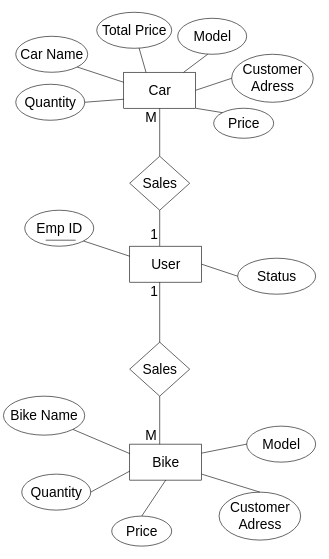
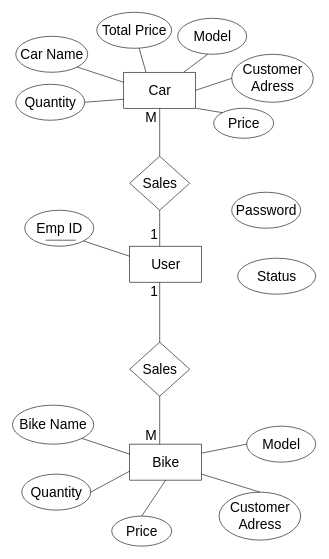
  <mxCell id="0" />
  <mxCell id="1" parent="0" />
  <mxCell id="2" value="Car Name" style="ellipse;whiteSpace=wrap;html=1;fontSize=23;" vertex="1" parent="1"><mxGeometry x="25.5" y="60" width="120" height="60" as="geometry" /></mxCell>
  <mxCell id="3" value="Quantity" style="ellipse;whiteSpace=wrap;html=1;fontSize=23;" vertex="1" parent="1"><mxGeometry x="25.5" y="140" width="115" height="60" as="geometry" /></mxCell>
  <mxCell id="4" value="Total Price" style="ellipse;whiteSpace=wrap;html=1;fontSize=23;" vertex="1" parent="1"><mxGeometry x="160.5" y="20" width="125" height="60" as="geometry" /></mxCell>
  <mxCell id="5" value="Model" style="ellipse;whiteSpace=wrap;html=1;fontSize=23;" vertex="1" parent="1"><mxGeometry x="295.5" y="30" width="115" height="60" as="geometry" /></mxCell>
  <mxCell id="6" style="edgeStyle=orthogonalEdgeStyle;rounded=0;orthogonalLoop=1;jettySize=auto;html=1;exitX=0.5;exitY=1;exitDx=0;exitDy=0;fontSize=23;" edge="1" parent="1" source="5" target="5"><mxGeometry relative="1" as="geometry" /></mxCell>
  <mxCell id="7" value="" style="endArrow=none;html=1;fontSize=23;exitX=1;exitY=1;exitDx=0;exitDy=0;" edge="1" parent="1" source="2"><mxGeometry width="50" height="50" relative="1" as="geometry"><mxPoint x="125.5" y="160" as="sourcePoint" /><mxPoint x="215.5" y="140" as="targetPoint" /></mxGeometry></mxCell>
  <mxCell id="8" value="" style="endArrow=none;html=1;fontSize=23;" edge="1" parent="1" target="4"><mxGeometry width="50" height="50" relative="1" as="geometry"><mxPoint x="245.5" y="130" as="sourcePoint" /><mxPoint x="275.5" y="80" as="targetPoint" /></mxGeometry></mxCell>
  <mxCell id="9" value="" style="endArrow=none;html=1;fontFamily=Helvetica;fontSize=23;fontColor=#000000;align=center;strokeColor=#000000;edgeStyle=orthogonalEdgeStyle;" edge="1" parent="1" source="10" target="13"><mxGeometry relative="1" as="geometry" /></mxCell>
  <mxCell id="10" value="Car" style="rounded=0;whiteSpace=wrap;html=1;fontSize=23;" vertex="1" parent="1"><mxGeometry x="205.5" y="120" width="120" height="60" as="geometry" /></mxCell>
  <mxCell id="11" value="" style="endArrow=none;html=1;fontSize=23;exitX=0.833;exitY=0;exitDx=0;exitDy=0;exitPerimeter=0;" edge="1" parent="1" source="10"><mxGeometry width="50" height="50" relative="1" as="geometry"><mxPoint x="315.5" y="130" as="sourcePoint" /><mxPoint x="345.5" y="90" as="targetPoint" /></mxGeometry></mxCell>
  <mxCell id="12" value="" style="endArrow=none;html=1;fontSize=23;entryX=0;entryY=0.75;entryDx=0;entryDy=0;exitX=1;exitY=0.5;exitDx=0;exitDy=0;" edge="1" parent="1" source="3" target="10"><mxGeometry width="50" height="50" relative="1" as="geometry"><mxPoint x="135.5" y="220" as="sourcePoint" /><mxPoint x="185.5" y="170" as="targetPoint" /></mxGeometry></mxCell>
  <mxCell id="13" value="Sales" style="rhombus;whiteSpace=wrap;html=1;fontSize=23;" vertex="1" parent="1"><mxGeometry x="215.5" y="260" width="100" height="90" as="geometry" /></mxCell>
  <mxCell id="14" value="" style="endArrow=none;html=1;fontSize=23;entryX=0.5;entryY=1;entryDx=0;entryDy=0;" edge="1" parent="1" target="13"><mxGeometry width="50" height="50" relative="1" as="geometry"><mxPoint x="265.5" y="410" as="sourcePoint" /><mxPoint x="325.5" y="360" as="targetPoint" /></mxGeometry></mxCell>
  <mxCell id="15" value="Emp ID" style="ellipse;whiteSpace=wrap;html=1;fontSize=23;" vertex="1" parent="1"><mxGeometry x="40.5" y="350" width="115" height="60" as="geometry" /></mxCell>
  <mxCell id="16" value="" style="endArrow=none;html=1;fontSize=23;exitX=1;exitY=1;exitDx=0;exitDy=0;" edge="1" parent="1" source="15"><mxGeometry width="50" height="50" relative="1" as="geometry"><mxPoint x="135.5" y="450" as="sourcePoint" /><mxPoint x="225.5" y="430" as="targetPoint" /></mxGeometry></mxCell>
  <mxCell id="17" value="User" style="rounded=0;whiteSpace=wrap;html=1;fontSize=23;" vertex="1" parent="1"><mxGeometry x="215.5" y="410" width="120" height="60" as="geometry" /></mxCell>
  <mxCell id="18" value="" style="endArrow=none;html=1;fontSize=23;exitX=0.304;exitY=0.833;exitDx=0;exitDy=0;exitPerimeter=0;" edge="1" parent="1" source="15"><mxGeometry width="50" height="50" relative="1" as="geometry"><mxPoint x="75.5" y="450" as="sourcePoint" /><mxPoint x="125.5" y="400" as="targetPoint" /></mxGeometry></mxCell>
+ <mxCell id="19" value="Password" style="ellipse;whiteSpace=wrap;html=1;fontSize=23;" vertex="1" parent="1"><mxGeometry x="385.5" y="320" width="115" height="60" as="geometry" /></mxCell>
  <mxCell id="20" value="Status" style="ellipse;whiteSpace=wrap;html=1;fontSize=23;" vertex="1" parent="1"><mxGeometry x="395.5" y="430" width="130" height="60" as="geometry" /></mxCell>
- <mxCell id="21" value="" style="endArrow=none;html=1;fontSize=23;exitX=1;exitY=0.5;exitDx=0;exitDy=0;entryX=0;entryY=0.5;entryDx=0;entryDy=0;" edge="1" parent="1" source="17" target="20"><mxGeometry width="50" height="50" relative="1" as="geometry"><mxPoint x="295.5" y="630" as="sourcePoint" /><mxPoint x="345.5" y="580" as="targetPoint" /></mxGeometry></mxCell>
  <mxCell id="22" value="Customer Adress" style="ellipse;whiteSpace=wrap;html=1;fontSize=23;" vertex="1" parent="1"><mxGeometry x="385.5" y="90" width="136" height="80" as="geometry" /></mxCell>
  <mxCell id="23" value="" style="endArrow=none;html=1;fontSize=23;exitX=1;exitY=0.5;exitDx=0;exitDy=0;entryX=0;entryY=0.5;entryDx=0;entryDy=0;" edge="1" parent="1" source="10" target="22"><mxGeometry width="50" height="50" relative="1" as="geometry"><mxPoint x="345.5" y="200" as="sourcePoint" /><mxPoint x="395.5" y="150" as="targetPoint" /></mxGeometry></mxCell>
  <mxCell id="24" value="Price" style="ellipse;whiteSpace=wrap;html=1;fontSize=23;" vertex="1" parent="1"><mxGeometry x="355.5" y="180" width="100" height="50" as="geometry" /></mxCell>
  <mxCell id="25" value="" style="endArrow=none;html=1;fontSize=23;exitX=1;exitY=1;exitDx=0;exitDy=0;entryX=0;entryY=0;entryDx=0;entryDy=0;" edge="1" parent="1" source="10" target="24"><mxGeometry width="50" height="50" relative="1" as="geometry"><mxPoint x="295.5" y="240" as="sourcePoint" /><mxPoint x="345.5" y="190" as="targetPoint" /></mxGeometry></mxCell>
  <mxCell id="26" style="edgeStyle=orthogonalEdgeStyle;rounded=0;orthogonalLoop=1;jettySize=auto;html=1;exitX=0.5;exitY=1;exitDx=0;exitDy=0;fontSize=23;" edge="1" parent="1" source="20" target="20"><mxGeometry relative="1" as="geometry" /></mxCell>
  <mxCell id="27" value="" style="endArrow=none;html=1;fontSize=23;" edge="1" parent="1"><mxGeometry width="50" height="50" relative="1" as="geometry"><mxPoint x="265.5" y="580" as="sourcePoint" /><mxPoint x="265.5" y="470" as="targetPoint" /></mxGeometry></mxCell>
  <mxCell id="28" value="Sales" style="rhombus;whiteSpace=wrap;html=1;fontSize=23;" vertex="1" parent="1"><mxGeometry x="215.5" y="570" width="100" height="90" as="geometry" /></mxCell>
  <mxCell id="29" value="" style="endArrow=none;html=1;fontSize=23;entryX=0.5;entryY=1;entryDx=0;entryDy=0;" edge="1" parent="1" target="28"><mxGeometry width="50" height="50" relative="1" as="geometry"><mxPoint x="265.5" y="750" as="sourcePoint" /><mxPoint x="315.5" y="660" as="targetPoint" /></mxGeometry></mxCell>
- <mxCell id="30" value="Bike Name" style="ellipse;whiteSpace=wrap;html=1;fontSize=23;" vertex="1" parent="1"><mxGeometry x="5" y="660" width="135.5" height="65" as="geometry" /></mxCell>
+ <mxCell id="30" value="Bike Name" style="ellipse;whiteSpace=wrap;html=1;fontSize=23;" vertex="1" parent="1"><mxGeometry x="20" y="675" width="135.5" height="65" as="geometry" /></mxCell>
  <mxCell id="31" value="Quantity" style="ellipse;whiteSpace=wrap;html=1;fontSize=23;" vertex="1" parent="1"><mxGeometry x="35.5" y="790" width="115" height="60" as="geometry" /></mxCell>
  <mxCell id="32" value="Model" style="ellipse;whiteSpace=wrap;html=1;fontSize=23;" vertex="1" parent="1"><mxGeometry x="410.5" y="710" width="115" height="60" as="geometry" /></mxCell>
  <mxCell id="33" style="edgeStyle=orthogonalEdgeStyle;rounded=0;orthogonalLoop=1;jettySize=auto;html=1;exitX=0.5;exitY=1;exitDx=0;exitDy=0;fontSize=23;" edge="1" parent="1" source="32" target="32"><mxGeometry relative="1" as="geometry" /></mxCell>
  <mxCell id="34" value="" style="endArrow=none;html=1;fontSize=23;exitX=1;exitY=1;exitDx=0;exitDy=0;" edge="1" parent="1" source="30"><mxGeometry width="50" height="50" relative="1" as="geometry"><mxPoint x="135.5" y="780" as="sourcePoint" /><mxPoint x="225.5" y="760" as="targetPoint" /></mxGeometry></mxCell>
  <mxCell id="35" value="Bike" style="rounded=0;whiteSpace=wrap;html=1;fontSize=23;" vertex="1" parent="1"><mxGeometry x="215.5" y="740" width="120" height="60" as="geometry" /></mxCell>
  <mxCell id="36" value="" style="endArrow=none;html=1;fontSize=23;exitX=1;exitY=0.25;exitDx=0;exitDy=0;entryX=0;entryY=0.5;entryDx=0;entryDy=0;" edge="1" parent="1" source="35" target="32"><mxGeometry width="50" height="50" relative="1" as="geometry"><mxPoint x="325.5" y="750" as="sourcePoint" /><mxPoint x="355.5" y="710" as="targetPoint" /></mxGeometry></mxCell>
  <mxCell id="37" value="" style="endArrow=none;html=1;fontSize=23;entryX=0;entryY=0.75;entryDx=0;entryDy=0;exitX=1;exitY=0.5;exitDx=0;exitDy=0;" edge="1" parent="1" source="31" target="35"><mxGeometry width="50" height="50" relative="1" as="geometry"><mxPoint x="145.5" y="840" as="sourcePoint" /><mxPoint x="195.5" y="790" as="targetPoint" /></mxGeometry></mxCell>
  <mxCell id="38" value="Customer Adress" style="ellipse;whiteSpace=wrap;html=1;fontSize=23;" vertex="1" parent="1"><mxGeometry x="364.5" y="820" width="136" height="80" as="geometry" /></mxCell>
  <mxCell id="39" value="" style="endArrow=none;html=1;fontSize=23;entryX=0.5;entryY=0;entryDx=0;entryDy=0;" edge="1" parent="1" target="38"><mxGeometry width="50" height="50" relative="1" as="geometry"><mxPoint x="335.5" y="790" as="sourcePoint" /><mxPoint x="405.5" y="770" as="targetPoint" /></mxGeometry></mxCell>
  <mxCell id="40" value="" style="endArrow=none;html=1;fontSize=23;exitX=0.5;exitY=1;exitDx=0;exitDy=0;entryX=0.5;entryY=0;entryDx=0;entryDy=0;" edge="1" parent="1" source="35" target="41"><mxGeometry width="50" height="50" relative="1" as="geometry"><mxPoint x="305.5" y="860" as="sourcePoint" /><mxPoint x="379.431" y="807.687" as="targetPoint" /></mxGeometry></mxCell>
  <mxCell id="41" value="Price" style="ellipse;whiteSpace=wrap;html=1;fontSize=23;" vertex="1" parent="1"><mxGeometry x="185.5" y="860" width="100" height="50" as="geometry" /></mxCell>
  <mxCell id="42" value="1" style="text;html=1;align=center;verticalAlign=middle;resizable=0;points=[];autosize=1;fontSize=23;" vertex="1" parent="1"><mxGeometry x="240.5" y="375" width="30" height="30" as="geometry" /></mxCell>
  <mxCell id="43" value="1" style="text;html=1;align=center;verticalAlign=middle;resizable=0;points=[];autosize=1;fontSize=23;" vertex="1" parent="1"><mxGeometry x="240.5" y="470" width="30" height="30" as="geometry" /></mxCell>
  <mxCell id="44" value="M" style="text;html=1;align=center;verticalAlign=middle;resizable=0;points=[];autosize=1;fontSize=23;" vertex="1" parent="1"><mxGeometry x="235.5" y="710" width="30" height="30" as="geometry" /></mxCell>
  <mxCell id="45" value="M" style="text;html=1;align=center;verticalAlign=middle;resizable=0;points=[];autosize=1;fontSize=23;" vertex="1" parent="1"><mxGeometry x="235.5" y="180" width="30" height="30" as="geometry" /></mxCell>
